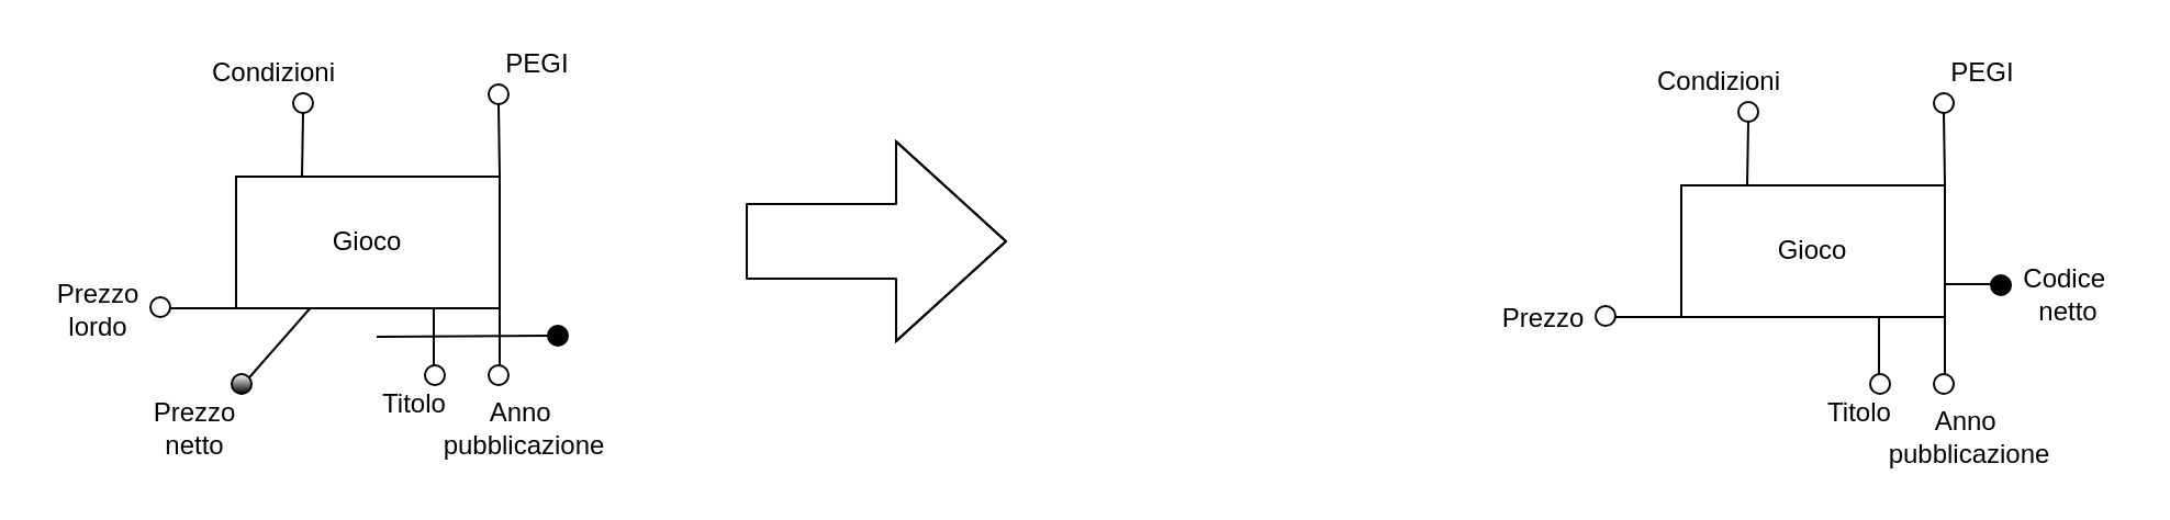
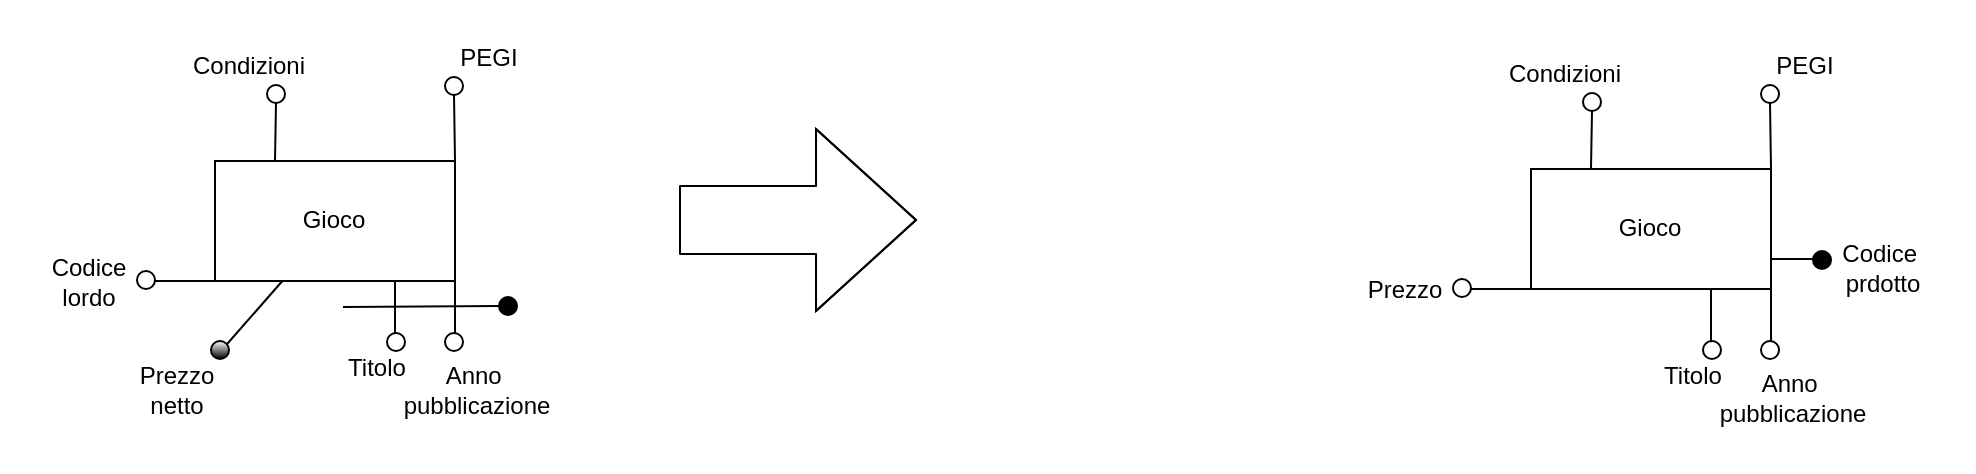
  <mxCell id="0" />
  <mxCell id="1" parent="0" />
  <mxCell id="2" value="Gioco" style="rounded=0;whiteSpace=wrap;html=1;" parent="1" vertex="1"><mxGeometry x="107" y="80" width="120" height="60" as="geometry" /></mxCell>
  <mxCell id="3" value="" style="endArrow=none;html=1;entryX=0;entryY=1;entryDx=0;entryDy=0;" parent="1" target="2" edge="1"><mxGeometry width="50" height="50" relative="1" as="geometry"><mxPoint x="77" y="140" as="sourcePoint" /><mxPoint x="204" y="213" as="targetPoint" /></mxGeometry></mxCell>
  <mxCell id="4" value="" style="ellipse;whiteSpace=wrap;html=1;aspect=fixed;fillColor=#FFFFFF;" parent="1" vertex="1"><mxGeometry x="68" y="135" width="9" height="9" as="geometry" /></mxCell>
- <mxCell id="5" value="Prezzo&lt;br&gt;lordo" style="text;html=1;align=center;verticalAlign=middle;resizable=0;points=[];autosize=1;" parent="1" vertex="1"><mxGeometry x="20" y="125" width="47" height="32" as="geometry" /></mxCell>
+ <mxCell id="5" value="Codice&lt;br&gt;lordo" style="text;html=1;align=center;verticalAlign=middle;resizable=0;points=[];autosize=1;" parent="1" vertex="1"><mxGeometry x="20" y="125" width="47" height="32" as="geometry" /></mxCell>
  <mxCell id="6" value="" style="endArrow=none;html=1;" parent="1" target="2" edge="1"><mxGeometry width="50" height="50" relative="1" as="geometry"><mxPoint x="110" y="175" as="sourcePoint" /><mxPoint x="396" y="210" as="targetPoint" /></mxGeometry></mxCell>
  <mxCell id="7" value="" style="ellipse;whiteSpace=wrap;html=1;aspect=fixed;fillColor=#FFFFFF;gradientColor=#000000;gradientDirection=south;shadow=0;sketch=0;" parent="1" vertex="1"><mxGeometry x="105" y="170" width="9" height="9" as="geometry" /></mxCell>
  <mxCell id="8" value="Prezzo&lt;br&gt;netto" style="text;html=1;align=center;verticalAlign=middle;resizable=0;points=[];autosize=1;" parent="1" vertex="1"><mxGeometry x="64" y="179" width="47" height="32" as="geometry" /></mxCell>
  <mxCell id="9" value="" style="shape=flexArrow;endArrow=classic;html=1;width=34;endSize=16.33;endWidth=56;" parent="1" edge="1"><mxGeometry width="50" height="50" relative="1" as="geometry"><mxPoint x="339" y="109.5" as="sourcePoint" /><mxPoint x="458" y="109.5" as="targetPoint" /><Array as="points"><mxPoint x="389" y="109.5" /></Array></mxGeometry></mxCell>
  <mxCell id="10" value="" style="endArrow=none;html=1;entryX=0.75;entryY=1;entryDx=0;entryDy=0;" parent="1" target="2" edge="1"><mxGeometry width="50" height="50" relative="1" as="geometry"><mxPoint x="197" y="170" as="sourcePoint" /><mxPoint x="328" y="160" as="targetPoint" /></mxGeometry></mxCell>
  <mxCell id="11" value="" style="endArrow=none;html=1;entryX=1;entryY=1;entryDx=0;entryDy=0;" parent="1" target="2" edge="1"><mxGeometry width="50" height="50" relative="1" as="geometry"><mxPoint x="227" y="169" as="sourcePoint" /><mxPoint x="328" y="160" as="targetPoint" /></mxGeometry></mxCell>
  <mxCell id="12" value="" style="endArrow=none;html=1;entryX=1;entryY=0;entryDx=0;entryDy=0;" parent="1" source="17" target="2" edge="1"><mxGeometry width="50" height="50" relative="1" as="geometry"><mxPoint x="227" y="43" as="sourcePoint" /><mxPoint x="328" y="160" as="targetPoint" /></mxGeometry></mxCell>
  <mxCell id="13" value="" style="endArrow=none;html=1;entryX=0.25;entryY=0;entryDx=0;entryDy=0;" parent="1" source="16" target="2" edge="1"><mxGeometry width="50" height="50" relative="1" as="geometry"><mxPoint x="137" y="46" as="sourcePoint" /><mxPoint x="328" y="160" as="targetPoint" /></mxGeometry></mxCell>
  <mxCell id="14" value="" style="ellipse;whiteSpace=wrap;html=1;aspect=fixed;fillColor=#FFFFFF;" parent="1" vertex="1"><mxGeometry x="193" y="166" width="9" height="9" as="geometry" /></mxCell>
  <mxCell id="15" value="" style="ellipse;whiteSpace=wrap;html=1;aspect=fixed;fillColor=#FFFFFF;" parent="1" vertex="1"><mxGeometry x="222" y="166" width="9" height="9" as="geometry" /></mxCell>
  <mxCell id="16" value="" style="ellipse;whiteSpace=wrap;html=1;aspect=fixed;fillColor=#FFFFFF;" parent="1" vertex="1"><mxGeometry x="133" y="42" width="9" height="9" as="geometry" /></mxCell>
  <mxCell id="17" value="" style="ellipse;whiteSpace=wrap;html=1;aspect=fixed;fillColor=#FFFFFF;" parent="1" vertex="1"><mxGeometry x="222" y="38" width="9" height="9" as="geometry" /></mxCell>
  <mxCell id="18" value="" style="endArrow=none;html=1;" parent="1" source="19" edge="1"><mxGeometry width="50" height="50" relative="1" as="geometry"><mxPoint x="171" y="153" as="sourcePoint" /><mxPoint x="254" y="153" as="targetPoint" /></mxGeometry></mxCell>
  <mxCell id="19" value="" style="ellipse;whiteSpace=wrap;html=1;aspect=fixed;fillColor=#000000;" parent="1" vertex="1"><mxGeometry x="249" y="148" width="9" height="9" as="geometry" /></mxCell>
  <mxCell id="20" value="" style="endArrow=none;html=1;" parent="1" target="19" edge="1"><mxGeometry width="50" height="50" relative="1" as="geometry"><mxPoint x="171" y="153" as="sourcePoint" /><mxPoint x="254" y="153" as="targetPoint" /></mxGeometry></mxCell>
  <mxCell id="21" value="Titolo" style="text;html=1;align=center;verticalAlign=middle;resizable=0;points=[];autosize=1;" parent="1" vertex="1"><mxGeometry x="168" y="175" width="39" height="18" as="geometry" /></mxCell>
  <mxCell id="22" value="Anno&amp;nbsp;&lt;br&gt;pubblicazione" style="text;html=1;align=center;verticalAlign=middle;resizable=0;points=[];autosize=1;" parent="1" vertex="1"><mxGeometry x="196" y="179" width="83" height="32" as="geometry" /></mxCell>
  <mxCell id="23" value="PEGI" style="text;html=1;align=center;verticalAlign=middle;resizable=0;points=[];autosize=1;" parent="1" vertex="1"><mxGeometry x="224" y="20" width="39" height="18" as="geometry" /></mxCell>
  <mxCell id="24" value="Condizioni" style="text;html=1;align=center;verticalAlign=middle;resizable=0;points=[];autosize=1;" parent="1" vertex="1"><mxGeometry x="91" y="24" width="66" height="18" as="geometry" /></mxCell>
  <mxCell id="25" value="Gioco" style="rounded=0;whiteSpace=wrap;html=1;" parent="1" vertex="1"><mxGeometry x="765" y="84" width="120" height="60" as="geometry" /></mxCell>
  <mxCell id="26" value="" style="endArrow=none;html=1;entryX=0;entryY=1;entryDx=0;entryDy=0;" parent="1" target="25" edge="1"><mxGeometry width="50" height="50" relative="1" as="geometry"><mxPoint x="735" y="144" as="sourcePoint" /><mxPoint x="862" y="217" as="targetPoint" /></mxGeometry></mxCell>
  <mxCell id="27" value="" style="ellipse;whiteSpace=wrap;html=1;aspect=fixed;fillColor=#FFFFFF;" parent="1" vertex="1"><mxGeometry x="726" y="139" width="9" height="9" as="geometry" /></mxCell>
  <mxCell id="28" value="Prezzo" style="text;html=1;align=center;verticalAlign=middle;resizable=0;points=[];autosize=1;" parent="1" vertex="1"><mxGeometry x="678" y="136" width="47" height="18" as="geometry" /></mxCell>
  <mxCell id="29" value="" style="endArrow=none;html=1;entryX=0.75;entryY=1;entryDx=0;entryDy=0;" parent="1" target="25" edge="1"><mxGeometry width="50" height="50" relative="1" as="geometry"><mxPoint x="855" y="174" as="sourcePoint" /><mxPoint x="986" y="164" as="targetPoint" /></mxGeometry></mxCell>
  <mxCell id="30" value="" style="endArrow=none;html=1;entryX=1;entryY=1;entryDx=0;entryDy=0;" parent="1" target="25" edge="1"><mxGeometry width="50" height="50" relative="1" as="geometry"><mxPoint x="885" y="173" as="sourcePoint" /><mxPoint x="986" y="164" as="targetPoint" /></mxGeometry></mxCell>
  <mxCell id="31" value="" style="endArrow=none;html=1;entryX=1;entryY=0;entryDx=0;entryDy=0;" parent="1" source="36" target="25" edge="1"><mxGeometry width="50" height="50" relative="1" as="geometry"><mxPoint x="885" y="47" as="sourcePoint" /><mxPoint x="986" y="164" as="targetPoint" /></mxGeometry></mxCell>
  <mxCell id="32" value="" style="endArrow=none;html=1;entryX=0.25;entryY=0;entryDx=0;entryDy=0;" parent="1" source="35" target="25" edge="1"><mxGeometry width="50" height="50" relative="1" as="geometry"><mxPoint x="795" y="50" as="sourcePoint" /><mxPoint x="986" y="164" as="targetPoint" /></mxGeometry></mxCell>
  <mxCell id="33" value="" style="ellipse;whiteSpace=wrap;html=1;aspect=fixed;fillColor=#FFFFFF;" parent="1" vertex="1"><mxGeometry x="851" y="170" width="9" height="9" as="geometry" /></mxCell>
  <mxCell id="34" value="" style="ellipse;whiteSpace=wrap;html=1;aspect=fixed;fillColor=#FFFFFF;" parent="1" vertex="1"><mxGeometry x="880" y="170" width="9" height="9" as="geometry" /></mxCell>
  <mxCell id="35" value="" style="ellipse;whiteSpace=wrap;html=1;aspect=fixed;fillColor=#FFFFFF;" parent="1" vertex="1"><mxGeometry x="791" y="46" width="9" height="9" as="geometry" /></mxCell>
  <mxCell id="36" value="" style="ellipse;whiteSpace=wrap;html=1;aspect=fixed;fillColor=#FFFFFF;" parent="1" vertex="1"><mxGeometry x="880" y="42" width="9" height="9" as="geometry" /></mxCell>
  <mxCell id="37" value="" style="ellipse;whiteSpace=wrap;html=1;aspect=fixed;fillColor=#000000;" parent="1" vertex="1"><mxGeometry x="906" y="125" width="9" height="9" as="geometry" /></mxCell>
  <mxCell id="38" value="" style="endArrow=none;html=1;exitX=1;exitY=0.75;exitDx=0;exitDy=0;" parent="1" source="25" edge="1"><mxGeometry width="50" height="50" relative="1" as="geometry"><mxPoint x="829" y="157" as="sourcePoint" /><mxPoint x="908" y="129" as="targetPoint" /></mxGeometry></mxCell>
  <mxCell id="39" value="Titolo" style="text;html=1;align=center;verticalAlign=middle;resizable=0;points=[];autosize=1;" parent="1" vertex="1"><mxGeometry x="826" y="179" width="39" height="18" as="geometry" /></mxCell>
  <mxCell id="40" value="Anno&amp;nbsp;&lt;br&gt;pubblicazione" style="text;html=1;align=center;verticalAlign=middle;resizable=0;points=[];autosize=1;" parent="1" vertex="1"><mxGeometry x="854" y="183" width="83" height="32" as="geometry" /></mxCell>
  <mxCell id="41" value="PEGI" style="text;html=1;align=center;verticalAlign=middle;resizable=0;points=[];autosize=1;" parent="1" vertex="1"><mxGeometry x="882" y="24" width="39" height="18" as="geometry" /></mxCell>
  <mxCell id="42" value="Condizioni" style="text;html=1;align=center;verticalAlign=middle;resizable=0;points=[];autosize=1;" parent="1" vertex="1"><mxGeometry x="749" y="28" width="66" height="18" as="geometry" /></mxCell>
- <mxCell id="43" value="Codice&amp;nbsp;&lt;br&gt;netto" style="text;html=1;align=center;verticalAlign=middle;resizable=0;points=[];autosize=1;" parent="1" vertex="1"><mxGeometry x="915" y="118" width="51" height="32" as="geometry" /></mxCell>
+ <mxCell id="43" value="Codice&amp;nbsp;&lt;br&gt;prdotto" style="text;html=1;align=center;verticalAlign=middle;resizable=0;points=[];autosize=1;" parent="1" vertex="1"><mxGeometry x="915" y="118" width="51" height="32" as="geometry" /></mxCell>
